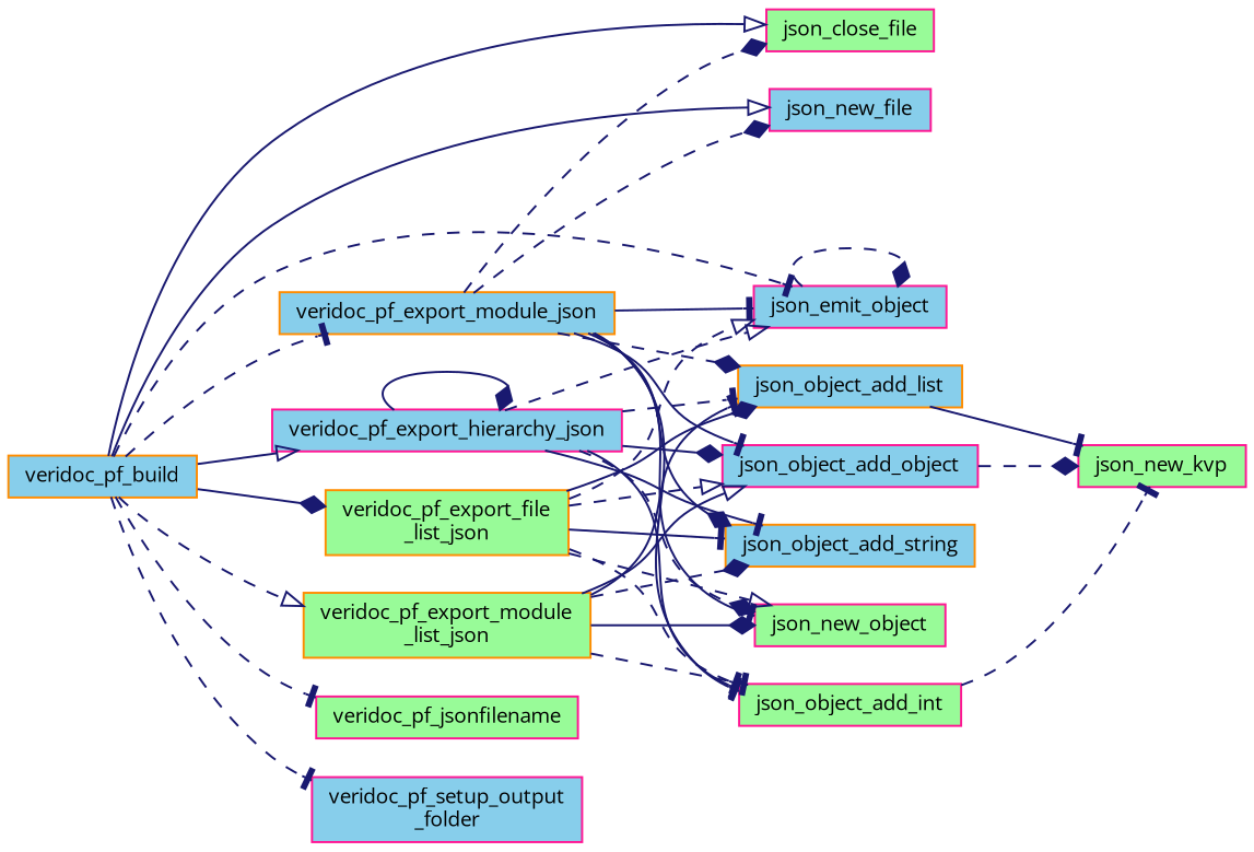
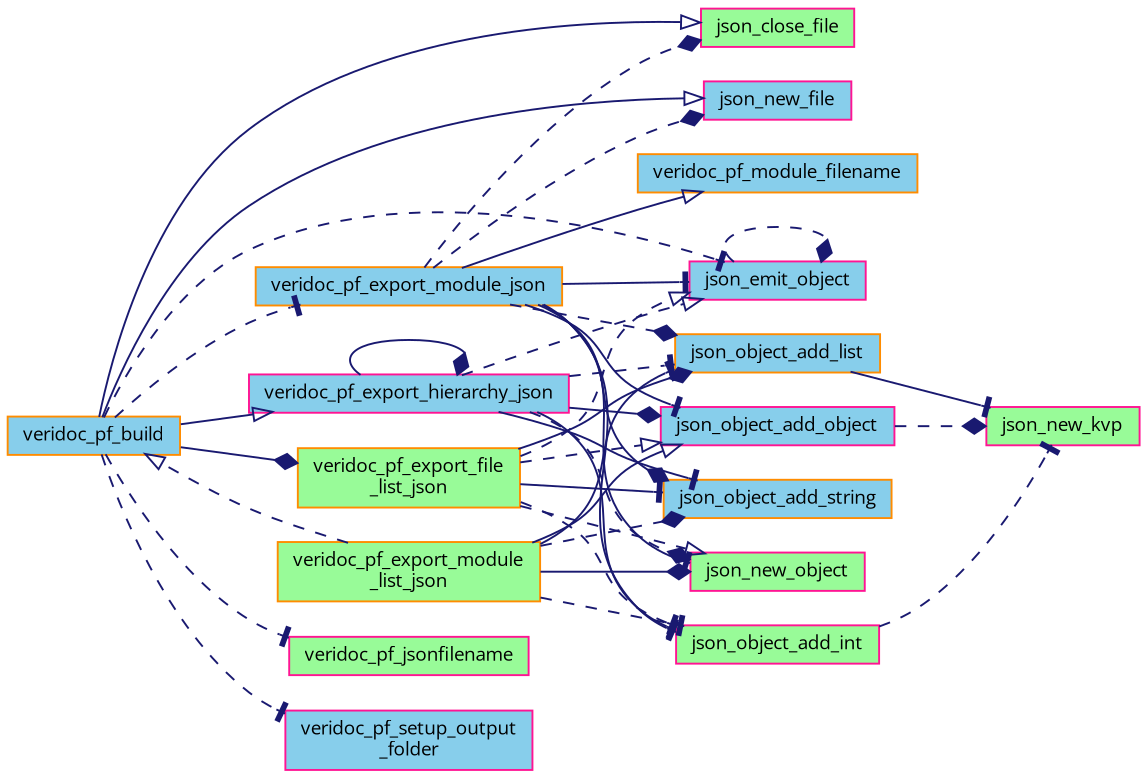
  digraph {
    fontname="Open Sans"
    rankdir=LR
    node [color=deeppink fillcolor=skyblue fontname="Open Sans" fontsize=10 shape=record style=filled]
    edge [arrowhead=tee color=midnightblue fontname="Open Sans" fontsize=10 labelfontname=Helvetica labelfontsize=10 style=solid]
    n1 [color=darkorange fontcolor=black height=0.2 label=veridoc_pf_build width=0.4]
    n2 [fillcolor=palegreen height=0.2 label=json_close_file width=0.4]
    n3 [height=0.2 label=json_new_file width=0.4]
    n4 [color=darkorange fillcolor=palegreen height=0.2 label="veridoc_pf_export_file\l_list_json" width=0.4]
    n5 [height=0.2 label=veridoc_pf_export_hierarchy_json width=0.4]
    n6 [color=darkorange height=0.2 label=veridoc_pf_export_module_json width=0.4]
    n7 [color=darkorange fillcolor=palegreen height=0.2 label="veridoc_pf_export_module\l_list_json" width=0.4]
    n8 [fillcolor=palegreen height=0.2 label=veridoc_pf_jsonfilename width=0.4]
    n9 [height=0.2 label="veridoc_pf_setup_output\l_folder" width=0.4]
    n10 [height=0.2 label=json_emit_object width=0.4]
    n11 [fillcolor=palegreen height=0.2 label=json_new_object width=0.4]
    n12 [fillcolor=palegreen height=0.2 label=json_object_add_int width=0.4]
    n13 [color=darkorange height=0.2 label=json_object_add_list width=0.4]
    n14 [height=0.2 label=json_object_add_object width=0.4]
    n15 [color=darkorange height=0.2 label=json_object_add_string width=0.4]
+   n16 [color=darkorange height=0.2 label=veridoc_pf_module_filename width=0.4]
    n17 [fillcolor=palegreen height=0.2 label=json_new_kvp width=0.4]
    n1 -> n2 [arrowhead=onormal]
    n1 -> n3 [arrowhead=onormal]
    n1 -> n4 [arrowhead=diamond]
    n1 -> n5 [arrowhead=onormal]
    n1 -> n6 [style=dashed]
-   n1 -> n7 [arrowhead=onormal style=dashed]
+   n7 -> n1 [arrowhead=onormal style=dashed]
    n1 -> n8 [style=dashed]
    n1 -> n9 [style=dashed]
    n1 -> n10 [style=dashed]
    n4 -> n10 [arrowhead=onormal style=dashed]
    n4 -> n11 [arrowhead=onormal style=dashed]
    n4 -> n12 [style=dashed]
    n4 -> n13 [arrowhead=diamond]
    n4 -> n14 [arrowhead=onormal style=dashed]
    n4 -> n15
    n5 -> n5 [arrowhead=diamond]
    n5 -> n10 [arrowhead=onormal style=dashed]
    n5 -> n11 [arrowhead=diamond style=dashed]
    n5 -> n12
    n5 -> n13 [style=dashed]
    n5 -> n14 [arrowhead=diamond]
    n5 -> n15
    n6 -> n2 [arrowhead=diamond style=dashed]
    n6 -> n3 [arrowhead=diamond style=dashed]
    n6 -> n10
    n6 -> n11
    n6 -> n12
    n6 -> n13 [arrowhead=diamond style=dashed]
    n6 -> n14
    n6 -> n15 [arrowhead=diamond]
+   n6 -> n16 [arrowhead=onormal]
    n7 -> n11 [arrowhead=diamond]
    n7 -> n12 [style=dashed]
    n7 -> n13
    n7 -> n14 [arrowhead=onormal]
    n7 -> n15 [arrowhead=diamond style=dashed]
    n10 -> n10 [arrowhead=diamond style=dashed]
    n12 -> n17 [style=dashed]
    n13 -> n17
    n14 -> n17 [arrowhead=diamond style=dashed]
  }
